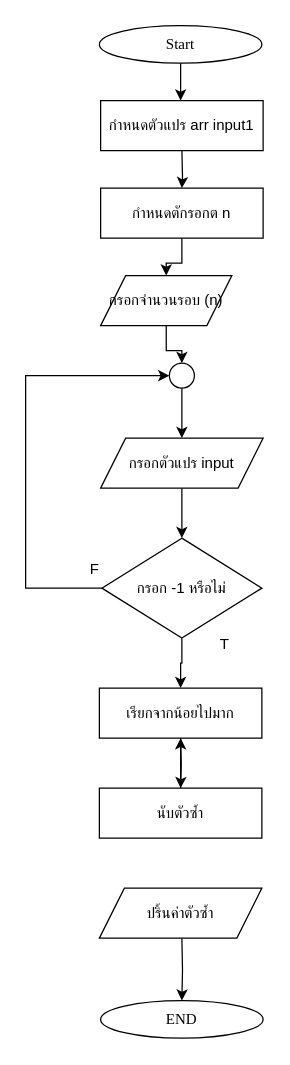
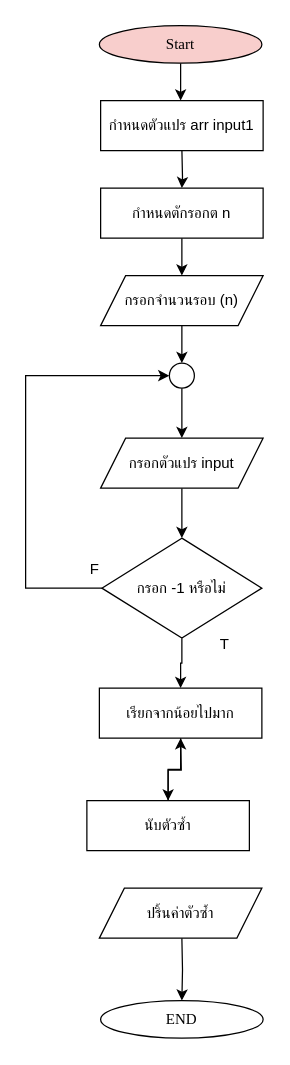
  <mxCell id="0" />
  <mxCell id="1" parent="0" />
  <mxCell id="2" value="" style="edgeStyle=orthogonalEdgeStyle;rounded=0;orthogonalLoop=1;jettySize=auto;html=1;" edge="1" parent="1" source="3"><mxGeometry relative="1" as="geometry"><mxPoint x="144.034" y="80" as="targetPoint" /></mxGeometry></mxCell>
- <mxCell id="3" value="&lt;font data-font-src=&quot;https://fonts.googleapis.com/css?family=Sarabun&quot; face=&quot;Sarabun&quot;&gt;Start&lt;/font&gt;" style="ellipse;whiteSpace=wrap;html=1;" vertex="1" parent="1"><mxGeometry x="79" y="20" width="130" height="30" as="geometry" /></mxCell>
+ <mxCell id="3" value="&lt;font data-font-src=&quot;https://fonts.googleapis.com/css?family=Sarabun&quot; face=&quot;Sarabun&quot;&gt;Start&lt;/font&gt;" style="ellipse;whiteSpace=wrap;html=1;fillColor=#f8cecc;" vertex="1" parent="1"><mxGeometry x="79" y="20" width="130" height="30" as="geometry" /></mxCell>
  <mxCell id="4" value="" style="edgeStyle=orthogonalEdgeStyle;rounded=0;orthogonalLoop=1;jettySize=auto;html=1;" edge="1" parent="1" target="6"><mxGeometry relative="1" as="geometry"><mxPoint x="145.034" y="120" as="sourcePoint" /></mxGeometry></mxCell>
  <mxCell id="5" value="" style="edgeStyle=orthogonalEdgeStyle;rounded=0;orthogonalLoop=1;jettySize=auto;html=1;entryX=0.5;entryY=0;entryDx=0;entryDy=0;" edge="1" parent="1" source="6" target="21"><mxGeometry relative="1" as="geometry"><mxPoint x="145" y="230" as="targetPoint" /></mxGeometry></mxCell>
  <mxCell id="6" value="กำหนดตักรอกต n" style="rounded=0;whiteSpace=wrap;html=1;" vertex="1" parent="1"><mxGeometry x="80" y="150" width="130" height="40" as="geometry" /></mxCell>
  <mxCell id="7" value="" style="edgeStyle=orthogonalEdgeStyle;rounded=0;orthogonalLoop=1;jettySize=auto;html=1;" edge="1" parent="1" source="8" target="13"><mxGeometry relative="1" as="geometry" /></mxCell>
  <mxCell id="8" value="กรอกตัวแปร input" style="rounded=0;whiteSpace=wrap;html=1;shape=parallelogram;perimeter=parallelogramPerimeter;fixedSize=1;" vertex="1" parent="1"><mxGeometry x="80" y="350" width="130" height="40" as="geometry" /></mxCell>
  <mxCell id="9" value="" style="edgeStyle=orthogonalEdgeStyle;rounded=0;orthogonalLoop=1;jettySize=auto;html=1;" edge="1" parent="1" source="10" target="8"><mxGeometry relative="1" as="geometry" /></mxCell>
  <mxCell id="10" value="" style="ellipse;whiteSpace=wrap;html=1;aspect=fixed;" vertex="1" parent="1"><mxGeometry x="135" y="290" width="20" height="20" as="geometry" /></mxCell>
  <mxCell id="11" style="edgeStyle=orthogonalEdgeStyle;rounded=0;orthogonalLoop=1;jettySize=auto;html=1;entryX=0;entryY=0.5;entryDx=0;entryDy=0;" edge="1" parent="1" source="13" target="10"><mxGeometry relative="1" as="geometry"><Array as="points"><mxPoint x="20" y="470" /><mxPoint x="20" y="300" /></Array></mxGeometry></mxCell>
  <mxCell id="12" value="" style="edgeStyle=orthogonalEdgeStyle;rounded=0;orthogonalLoop=1;jettySize=auto;html=1;" edge="1" parent="1" source="13" target="25"><mxGeometry relative="1" as="geometry" /></mxCell>
  <mxCell id="13" value="กรอก -1 หรือไม่" style="rhombus;whiteSpace=wrap;html=1;" vertex="1" parent="1"><mxGeometry x="81" y="430" width="128" height="80" as="geometry" /></mxCell>
  <mxCell id="14" value="" style="edgeStyle=orthogonalEdgeStyle;rounded=0;orthogonalLoop=1;jettySize=auto;html=1;" edge="1" parent="1" target="23"><mxGeometry relative="1" as="geometry"><mxPoint x="144" y="590" as="sourcePoint" /></mxGeometry></mxCell>
  <mxCell id="15" value="" style="edgeStyle=orthogonalEdgeStyle;rounded=0;orthogonalLoop=1;jettySize=auto;html=1;" edge="1" parent="1" target="16"><mxGeometry relative="1" as="geometry"><mxPoint x="145" y="750" as="sourcePoint" /></mxGeometry></mxCell>
  <mxCell id="16" value="&lt;font face=&quot;Sarabun&quot;&gt;END&lt;/font&gt;" style="ellipse;whiteSpace=wrap;html=1;" vertex="1" parent="1"><mxGeometry x="80" y="800" width="130" height="30" as="geometry" /></mxCell>
  <mxCell id="17" value="F" style="text;html=1;align=center;verticalAlign=middle;resizable=0;points=[];autosize=1;strokeColor=none;fillColor=none;" vertex="1" parent="1"><mxGeometry x="60" y="440" width="30" height="30" as="geometry" /></mxCell>
  <mxCell id="18" value="T" style="text;html=1;align=center;verticalAlign=middle;resizable=0;points=[];autosize=1;strokeColor=none;fillColor=none;" vertex="1" parent="1"><mxGeometry x="164" y="500" width="30" height="30" as="geometry" /></mxCell>
  <mxCell id="19" value="กำหนดตัวแปร arr input1" style="rounded=0;whiteSpace=wrap;html=1;" vertex="1" parent="1"><mxGeometry x="80" y="80" width="130" height="40" as="geometry" /></mxCell>
  <mxCell id="20" style="edgeStyle=orthogonalEdgeStyle;rounded=0;orthogonalLoop=1;jettySize=auto;html=1;entryX=0.5;entryY=0;entryDx=0;entryDy=0;" edge="1" parent="1" source="21" target="10"><mxGeometry relative="1" as="geometry" /></mxCell>
- <mxCell id="21" value="กรอกจำนวนรอบ (n)" style="rounded=0;whiteSpace=wrap;html=1;shape=parallelogram;perimeter=parallelogramPerimeter;fixedSize=1;" vertex="1" parent="1"><mxGeometry x="80" y="220" width="105" height="40" as="geometry" /></mxCell>
+ <mxCell id="21" value="กรอกจำนวนรอบ (n)" style="rounded=0;whiteSpace=wrap;html=1;shape=parallelogram;perimeter=parallelogramPerimeter;fixedSize=1;" vertex="1" parent="1"><mxGeometry x="80" y="220" width="130" height="40" as="geometry" /></mxCell>
  <mxCell id="22" value="" style="edgeStyle=orthogonalEdgeStyle;rounded=0;orthogonalLoop=1;jettySize=auto;html=1;" edge="1" parent="1" source="23" target="25"><mxGeometry relative="1" as="geometry" /></mxCell>
- <mxCell id="23" value="นับตัวซ้ำ" style="rounded=0;whiteSpace=wrap;html=1;" vertex="1" parent="1"><mxGeometry x="79" y="630" width="130" height="40" as="geometry" /></mxCell>
+ <mxCell id="23" value="นับตัวซ้ำ" style="rounded=0;whiteSpace=wrap;html=1;" vertex="1" parent="1"><mxGeometry x="69" y="640" width="130" height="40" as="geometry" /></mxCell>
  <mxCell id="24" value="ปริ้นค่าตัวซ้ำ" style="rounded=0;whiteSpace=wrap;html=1;shape=parallelogram;perimeter=parallelogramPerimeter;fixedSize=1;" vertex="1" parent="1"><mxGeometry x="79" y="710" width="130" height="40" as="geometry" /></mxCell>
  <mxCell id="25" value="เรียกจากน้อยไปมาก" style="rounded=0;whiteSpace=wrap;html=1;" vertex="1" parent="1"><mxGeometry x="79" y="550" width="130" height="40" as="geometry" /></mxCell>
